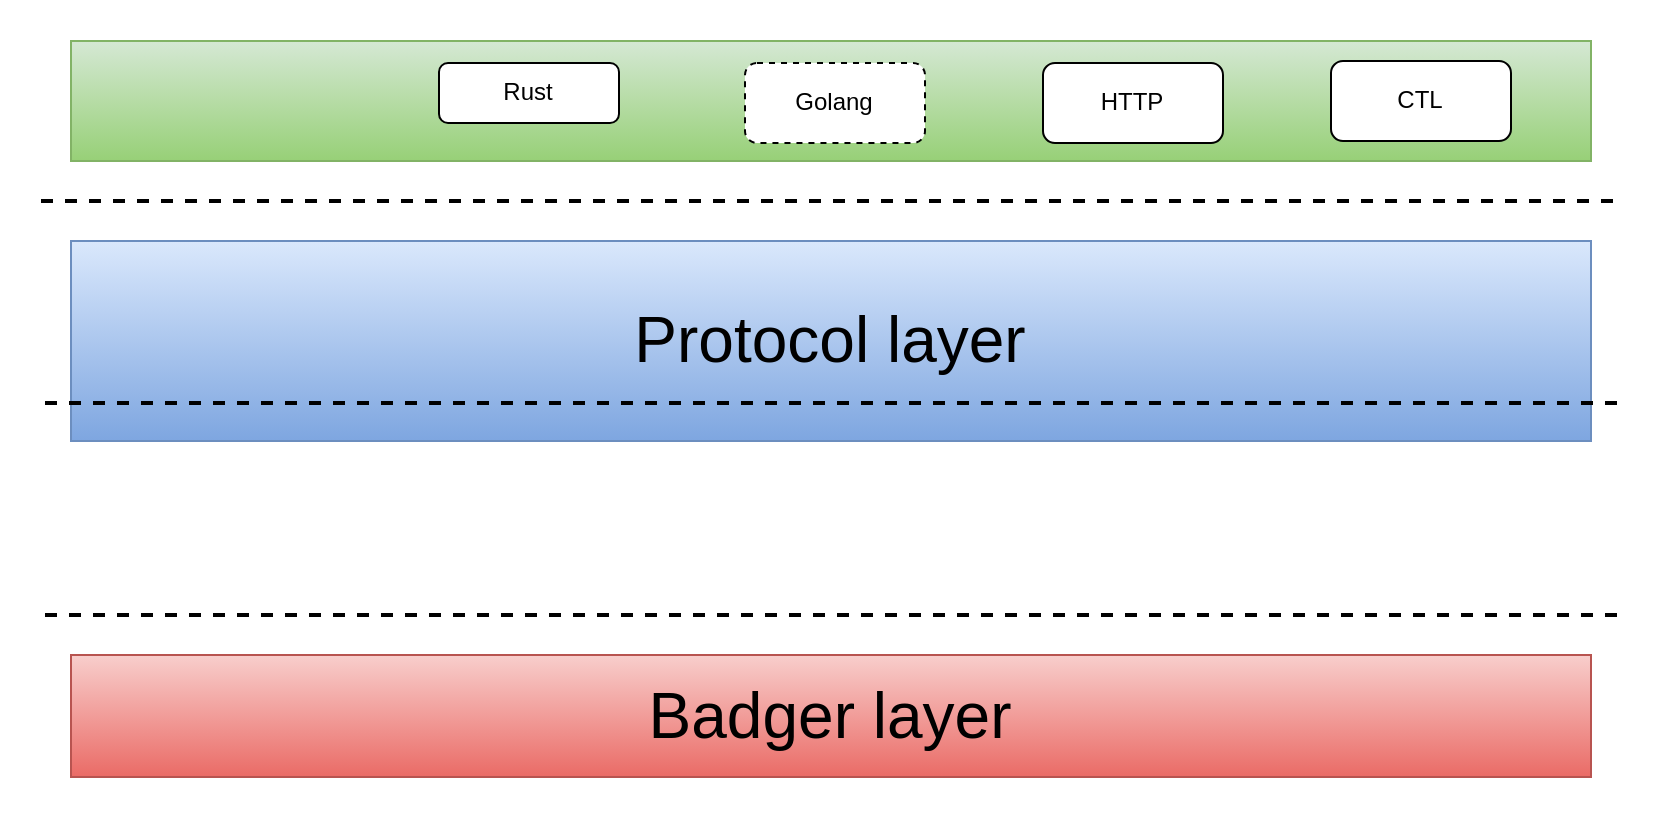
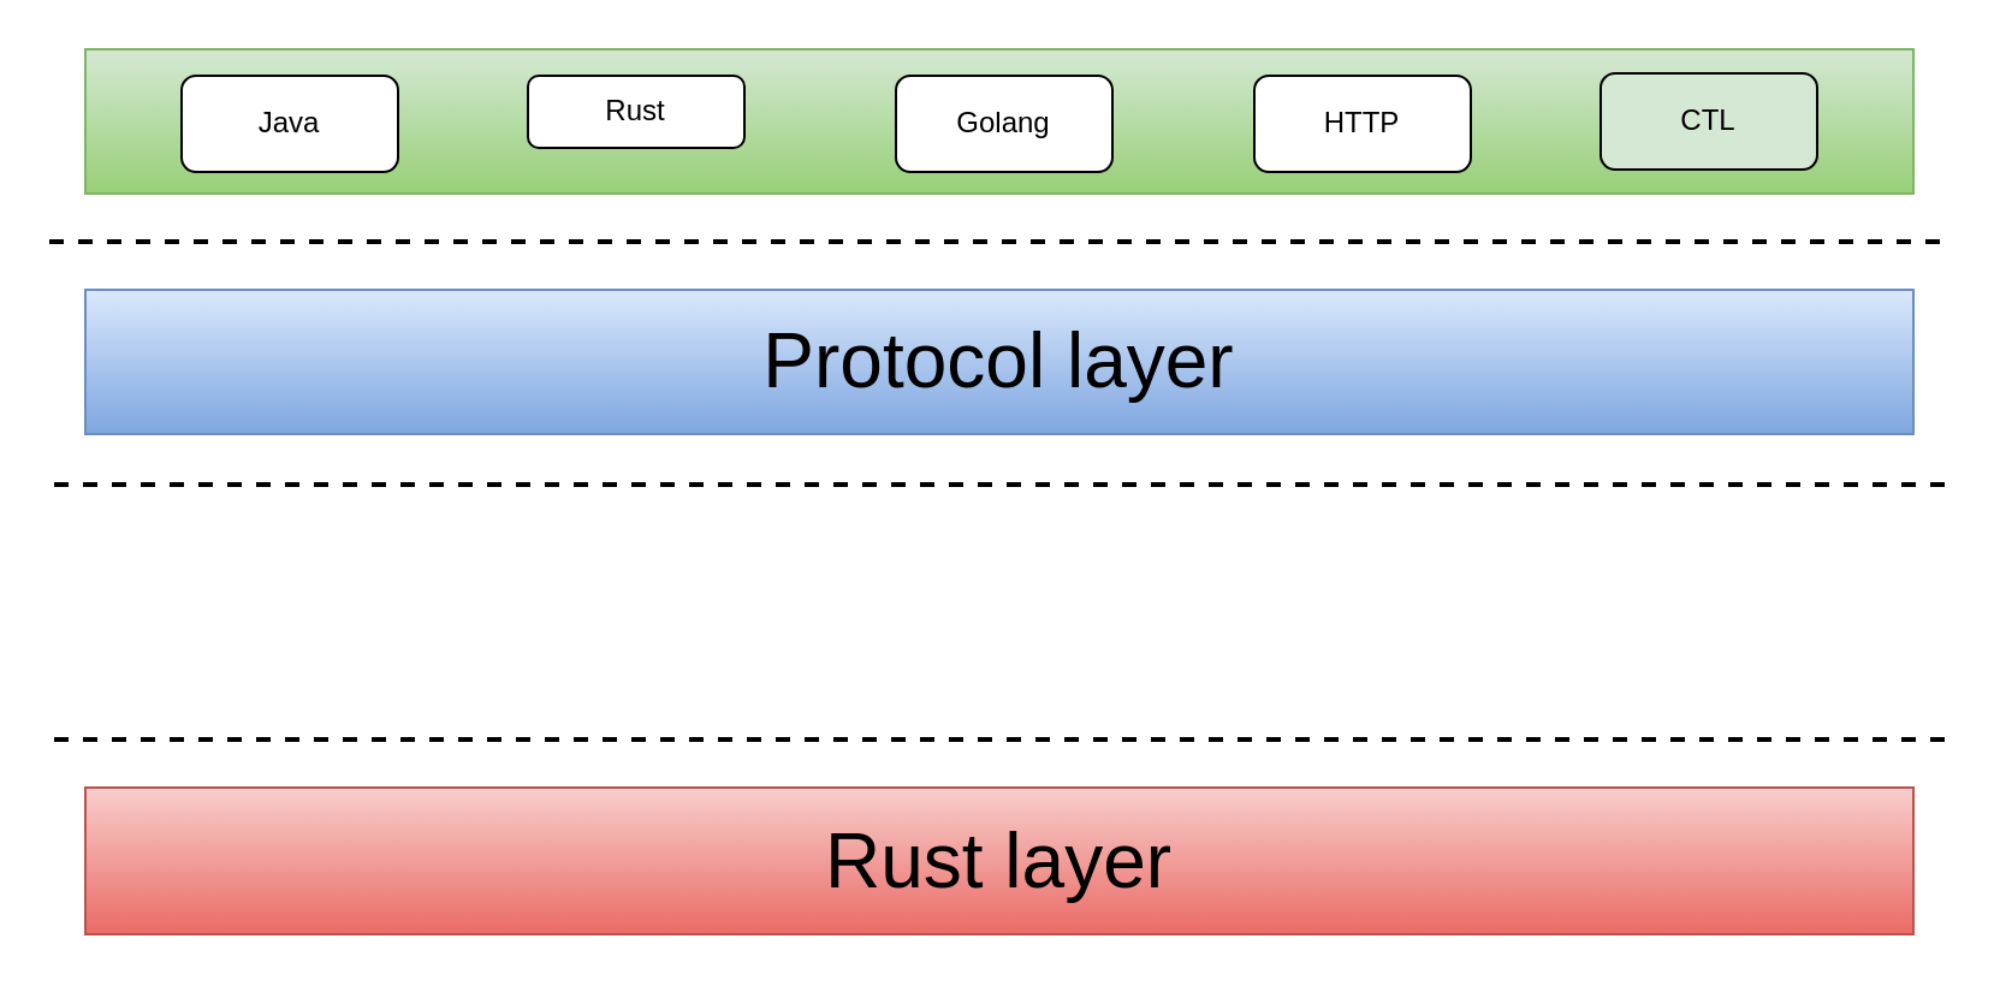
  <mxCell id="0" />
  <mxCell id="1" parent="0" />
  <mxCell id="2" value="" style="rounded=0;whiteSpace=wrap;html=1;fillColor=#d5e8d4;strokeColor=#82b366;gradientColor=#97d077;" vertex="1" parent="1"><mxGeometry x="35" y="20" width="760" height="60" as="geometry" /></mxCell>
  <mxCell id="3" value="" style="endArrow=none;dashed=1;html=1;rounded=0;strokeWidth=2;" edge="1" parent="1"><mxGeometry width="50" height="50" relative="1" as="geometry"><mxPoint x="20" y="100" as="sourcePoint" /><mxPoint x="810" y="100" as="targetPoint" /></mxGeometry></mxCell>
+ <mxCell id="4" value="Java" style="rounded=1;whiteSpace=wrap;html=1;" vertex="1" parent="1"><mxGeometry x="75" y="31" width="90" height="40" as="geometry" /></mxCell>
  <mxCell id="5" value="Rust" style="rounded=1;whiteSpace=wrap;html=1;" vertex="1" parent="1"><mxGeometry x="219" y="31" width="90" height="30" as="geometry" /></mxCell>
- <mxCell id="6" value="Golang" style="rounded=1;whiteSpace=wrap;html=1;dashed=1;" vertex="1" parent="1"><mxGeometry x="372" y="31" width="90" height="40" as="geometry" /></mxCell>
+ <mxCell id="6" value="Golang" style="rounded=1;whiteSpace=wrap;html=1;" vertex="1" parent="1"><mxGeometry x="372" y="31" width="90" height="40" as="geometry" /></mxCell>
  <mxCell id="7" value="HTTP" style="rounded=1;whiteSpace=wrap;html=1;" vertex="1" parent="1"><mxGeometry x="521" y="31" width="90" height="40" as="geometry" /></mxCell>
- <mxCell id="8" value="CTL" style="rounded=1;whiteSpace=wrap;html=1;" vertex="1" parent="1"><mxGeometry x="665" y="30" width="90" height="40" as="geometry" /></mxCell>
- <mxCell id="9" value="&lt;font style=&quot;font-size: 32px&quot;&gt;Protocol layer&lt;/font&gt;" style="rounded=0;whiteSpace=wrap;html=1;fillColor=#dae8fc;strokeColor=#6c8ebf;gradientColor=#7ea6e0;" vertex="1" parent="1"><mxGeometry x="35" y="120" width="760" height="100" as="geometry" /></mxCell>
+ <mxCell id="8" value="CTL" style="rounded=1;whiteSpace=wrap;html=1;fillColor=#d5e8d4;" vertex="1" parent="1"><mxGeometry x="665" y="30" width="90" height="40" as="geometry" /></mxCell>
+ <mxCell id="9" value="&lt;font style=&quot;font-size: 32px&quot;&gt;Protocol layer&lt;/font&gt;" style="rounded=0;whiteSpace=wrap;html=1;fillColor=#dae8fc;strokeColor=#6c8ebf;gradientColor=#7ea6e0;" vertex="1" parent="1"><mxGeometry x="35" y="120" width="760" height="60" as="geometry" /></mxCell>
  <mxCell id="10" value="" style="endArrow=none;dashed=1;html=1;rounded=0;strokeWidth=2;" edge="1" parent="1"><mxGeometry width="50" height="50" relative="1" as="geometry"><mxPoint x="22" y="201" as="sourcePoint" /><mxPoint x="812" y="201" as="targetPoint" /></mxGeometry></mxCell>
  <mxCell id="11" value="" style="endArrow=none;dashed=1;html=1;rounded=0;strokeWidth=2;" edge="1" parent="1"><mxGeometry width="50" height="50" relative="1" as="geometry"><mxPoint x="22" y="307" as="sourcePoint" /><mxPoint x="812" y="307" as="targetPoint" /></mxGeometry></mxCell>
- <mxCell id="12" value="Badger layer" style="rounded=0;whiteSpace=wrap;html=1;fontSize=32;fillColor=#f8cecc;strokeColor=#b85450;gradientColor=#ea6b66;" vertex="1" parent="1"><mxGeometry x="35" y="327" width="760" height="61" as="geometry" /></mxCell>
+ <mxCell id="12" value="Rust layer" style="rounded=0;whiteSpace=wrap;html=1;fontSize=32;fillColor=#f8cecc;strokeColor=#b85450;gradientColor=#ea6b66;" vertex="1" parent="1"><mxGeometry x="35" y="327" width="760" height="61" as="geometry" /></mxCell>
